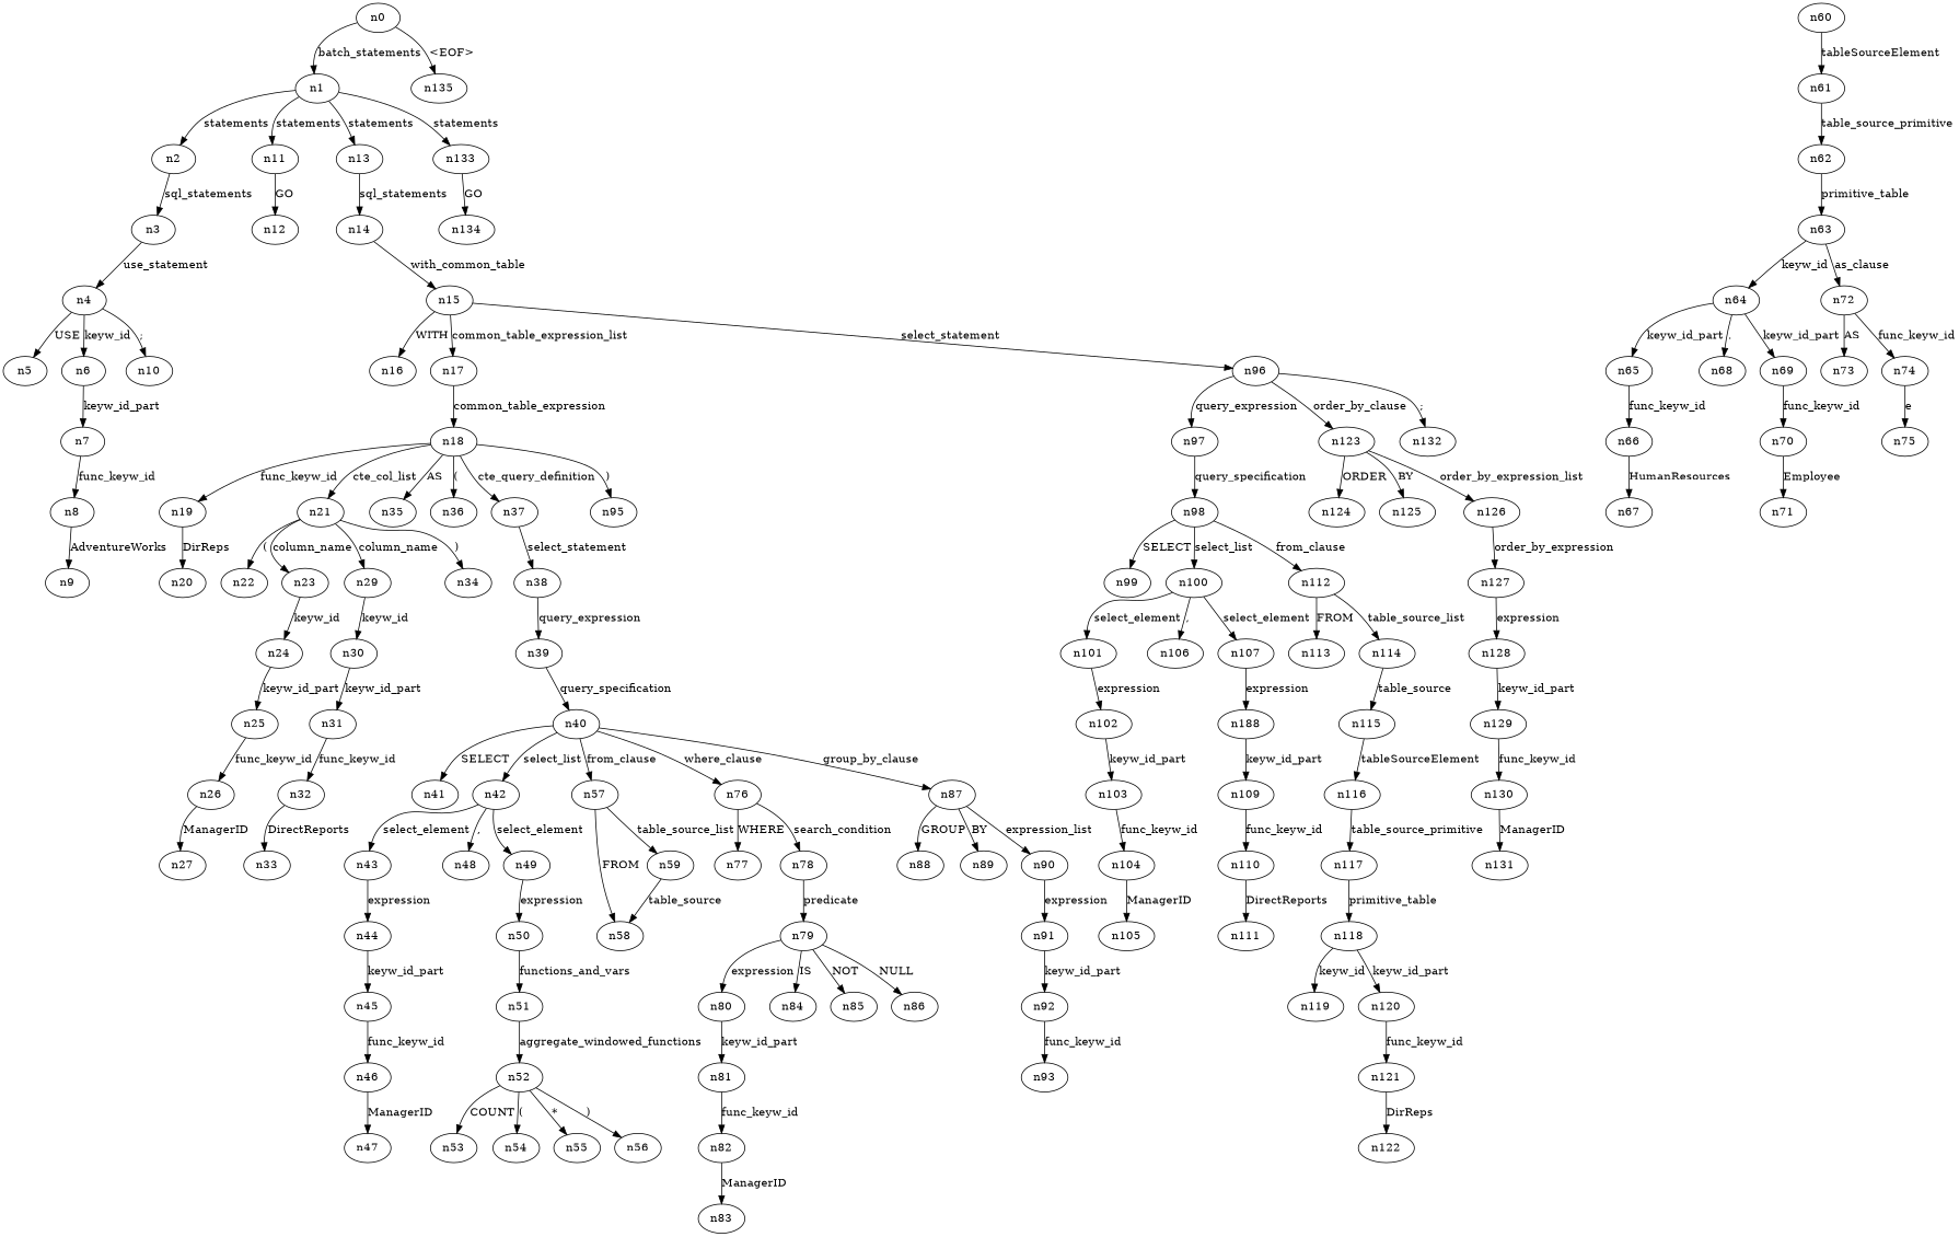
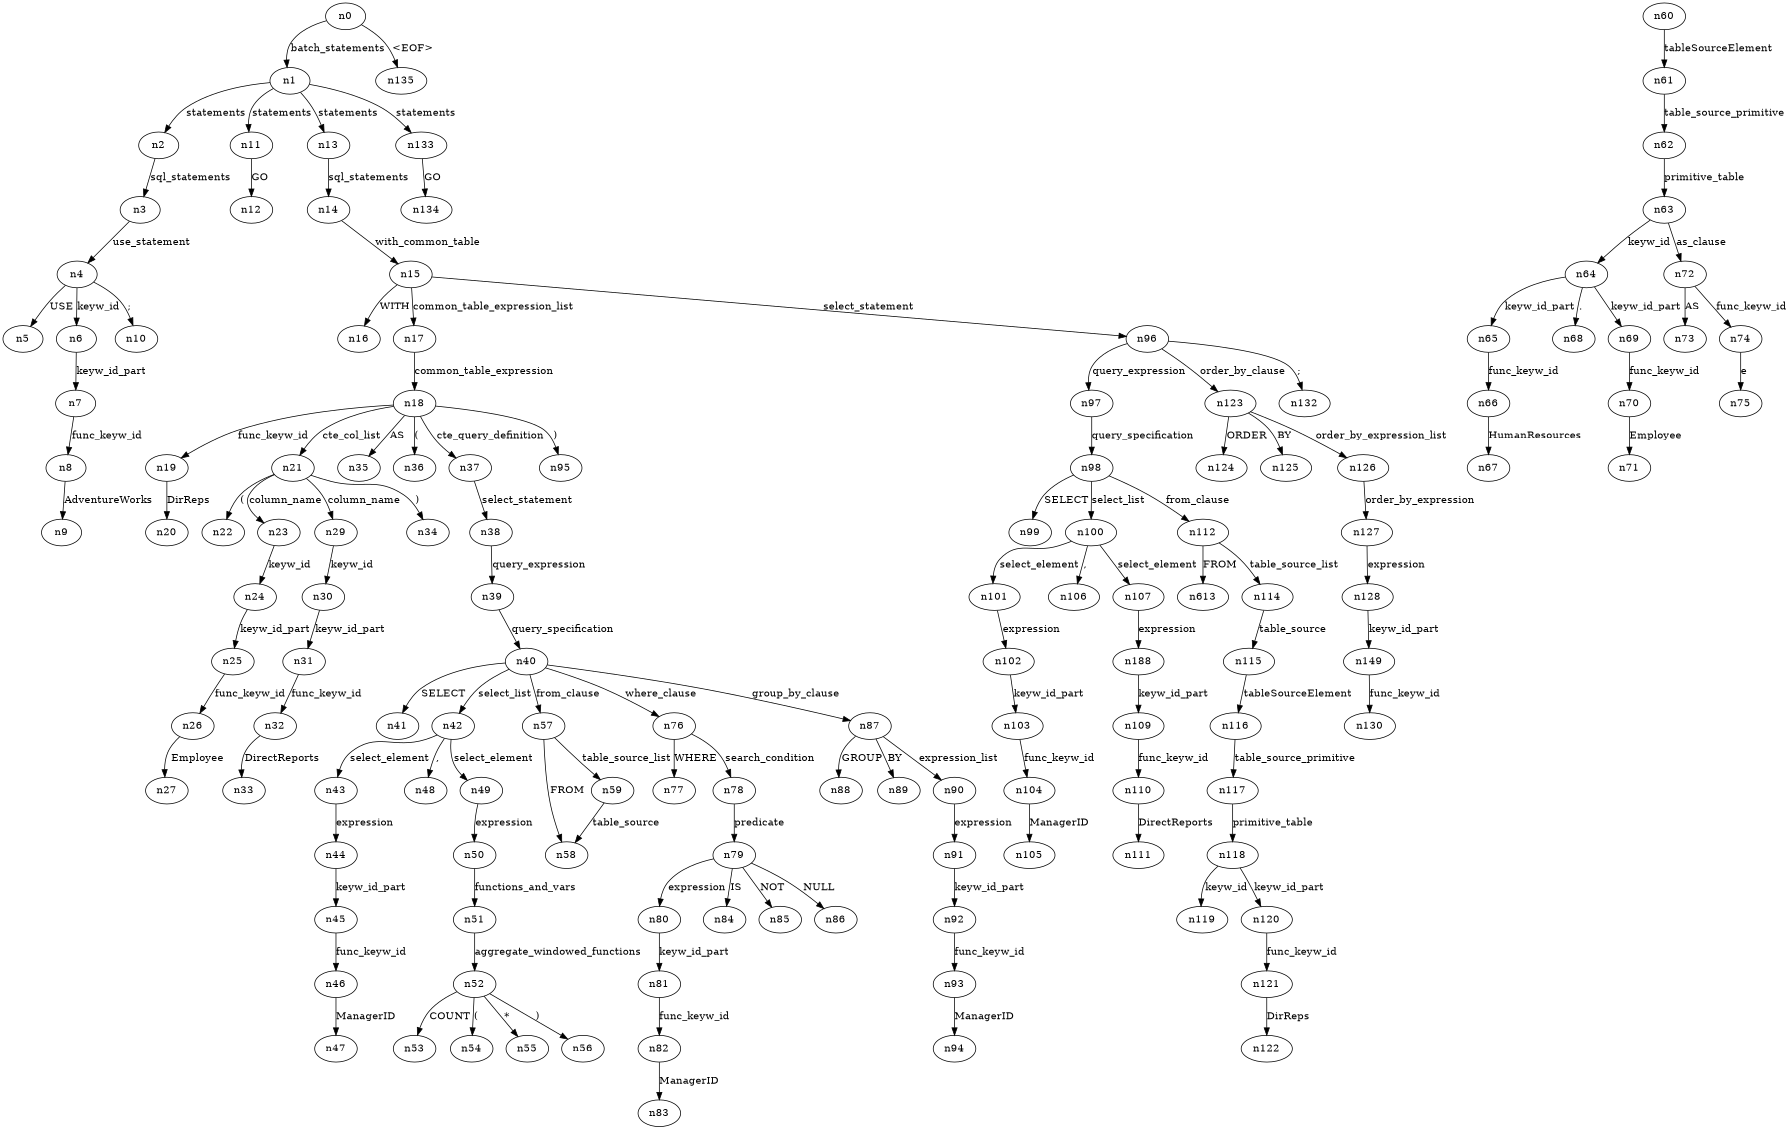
  digraph {
    n0
    n1
    n135
    n2
    n11
    n13
    n133
    n3
    n12
    n14
    n134
    n4
    n5
    n6
    n10
    n7
    n8
    n9
    n15
    n16
    n17
    n96
    n18
    n97
    n123
    n132
    n19
    n21
    n35
    n36
    n37
    n95
    n20
    n22
    n23
    n29
    n34
    n38
    n24
    n30
    n25
    n26
    n27
    n31
    n32
    n33
    n39
    n40
    n41
    n42
    n57
    n76
    n87
    n43
    n48
    n49
    n58
    n59
    n77
    n78
    n88
    n89
    n90
    n44
    n50
    n45
    n46
    n47
    n51
    n52
    n53
    n54
    n55
    n56
    n60
    n61
    n62
    n63
    n64
    n72
    n65
    n68
    n69
    n73
    n74
    n66
    n70
    n67
    n71
    n75
    n79
    n80
    n84
    n85
    n86
    n81
    n82
    n83
    n91
    n92
    n93
+   n94
    n98
    n124
    n125
    n126
    n99
    n100
    n112
    n101
    n106
    n107
-   n113
+   n113 [label=n613]
    n114
    n102
    n108 [label=n188]
    n103
    n104
    n105
    n109
    n110
    n111
    n115
    n116
    n117
    n118
    n119
    n120
    n121
    n122
    n127
    n128
-   n129
+   n129 [label=n149]
    n130
-   n131
    n0 -> n1 [label=batch_statements]
    n0 -> n135 [label="<EOF>"]
    n1 -> n2 [label=statements]
    n1 -> n11 [label=statements]
    n1 -> n13 [label=statements]
    n1 -> n133 [label=statements]
    n2 -> n3 [label=sql_statements]
    n11 -> n12 [label=GO]
    n13 -> n14 [label=sql_statements]
    n133 -> n134 [label=GO]
    n3 -> n4 [label=use_statement]
    n14 -> n15 [label=with_common_table]
    n4 -> n5 [label=USE]
    n4 -> n6 [label=keyw_id]
    n4 -> n10 [label=";"]
    n6 -> n7 [label=keyw_id_part]
    n7 -> n8 [label=func_keyw_id]
    n8 -> n9 [label=AdventureWorks]
    n15 -> n16 [label=WITH]
    n15 -> n17 [label=common_table_expression_list]
    n15 -> n96 [label=select_statement]
    n17 -> n18 [label=common_table_expression]
    n96 -> n97 [label=query_expression]
    n96 -> n123 [label=order_by_clause]
    n96 -> n132 [label=";"]
    n18 -> n19 [label=func_keyw_id]
    n18 -> n21 [label=cte_col_list]
    n18 -> n35 [label=AS]
    n18 -> n36 [label="("]
    n18 -> n37 [label=cte_query_definition]
    n18 -> n95 [label=")"]
    n97 -> n98 [label=query_specification]
    n123 -> n124 [label=ORDER]
    n123 -> n125 [label=BY]
    n123 -> n126 [label=order_by_expression_list]
    n19 -> n20 [label=DirReps]
    n21 -> n22 [label="("]
    n21 -> n23 [label=column_name]
    n21 -> n29 [label=column_name]
    n21 -> n34 [label=")"]
    n37 -> n38 [label=select_statement]
    n23 -> n24 [label=keyw_id]
    n29 -> n30 [label=keyw_id]
    n38 -> n39 [label=query_expression]
    n24 -> n25 [label=keyw_id_part]
    n30 -> n31 [label=keyw_id_part]
    n25 -> n26 [label=func_keyw_id]
-   n26 -> n27 [label=ManagerID]
+   n26 -> n27 [label=Employee]
    n31 -> n32 [label=func_keyw_id]
    n32 -> n33 [label=DirectReports]
    n39 -> n40 [label=query_specification]
    n40 -> n41 [label=SELECT]
    n40 -> n42 [label=select_list]
    n40 -> n57 [label=from_clause]
    n40 -> n76 [label=where_clause]
    n40 -> n87 [label=group_by_clause]
    n42 -> n43 [label=select_element]
    n42 -> n48 [label=","]
    n42 -> n49 [label=select_element]
    n57 -> n58 [label=FROM]
    n57 -> n59 [label=table_source_list]
    n76 -> n77 [label=WHERE]
    n76 -> n78 [label=search_condition]
    n87 -> n88 [label=GROUP]
    n87 -> n89 [label=BY]
    n87 -> n90 [label=expression_list]
    n43 -> n44 [label=expression]
    n49 -> n50 [label=expression]
    n59 -> n58 [label=table_source]
    n78 -> n79 [label=predicate]
    n90 -> n91 [label=expression]
    n44 -> n45 [label=keyw_id_part]
    n50 -> n51 [label=functions_and_vars]
    n45 -> n46 [label=func_keyw_id]
    n46 -> n47 [label=ManagerID]
    n51 -> n52 [label=aggregate_windowed_functions]
    n52 -> n53 [label=COUNT]
    n52 -> n54 [label="("]
    n52 -> n55 [label="*"]
    n52 -> n56 [label=")"]
    n60 -> n61 [label=tableSourceElement]
    n61 -> n62 [label=table_source_primitive]
    n62 -> n63 [label=primitive_table]
    n63 -> n64 [label=keyw_id]
    n63 -> n72 [label=as_clause]
    n64 -> n65 [label=keyw_id_part]
    n64 -> n68 [label="."]
    n64 -> n69 [label=keyw_id_part]
    n72 -> n73 [label=AS]
    n72 -> n74 [label=func_keyw_id]
    n65 -> n66 [label=func_keyw_id]
    n69 -> n70 [label=func_keyw_id]
    n74 -> n75 [label=e]
    n66 -> n67 [label=HumanResources]
    n70 -> n71 [label=Employee]
    n79 -> n80 [label=expression]
    n79 -> n84 [label=IS]
    n79 -> n85 [label=NOT]
    n79 -> n86 [label=NULL]
    n80 -> n81 [label=keyw_id_part]
    n81 -> n82 [label=func_keyw_id]
    n82 -> n83 [label=ManagerID]
    n91 -> n92 [label=keyw_id_part]
    n92 -> n93 [label=func_keyw_id]
+   n93 -> n94 [label=ManagerID]
    n98 -> n99 [label=SELECT]
    n98 -> n100 [label=select_list]
    n98 -> n112 [label=from_clause]
    n126 -> n127 [label=order_by_expression]
    n100 -> n101 [label=select_element]
    n100 -> n106 [label=","]
    n100 -> n107 [label=select_element]
    n112 -> n113 [label=FROM]
    n112 -> n114 [label=table_source_list]
    n101 -> n102 [label=expression]
    n107 -> n108 [label=expression]
    n114 -> n115 [label=table_source]
    n102 -> n103 [label=keyw_id_part]
    n108 -> n109 [label=keyw_id_part]
    n103 -> n104 [label=func_keyw_id]
    n104 -> n105 [label=ManagerID]
    n109 -> n110 [label=func_keyw_id]
    n110 -> n111 [label=DirectReports]
    n115 -> n116 [label=tableSourceElement]
    n116 -> n117 [label=table_source_primitive]
    n117 -> n118 [label=primitive_table]
    n118 -> n119 [label=keyw_id]
    n118 -> n120 [label=keyw_id_part]
    n120 -> n121 [label=func_keyw_id]
    n121 -> n122 [label=DirReps]
    n127 -> n128 [label=expression]
    n128 -> n129 [label=keyw_id_part]
    n129 -> n130 [label=func_keyw_id]
-   n130 -> n131 [label=ManagerID]
  }
